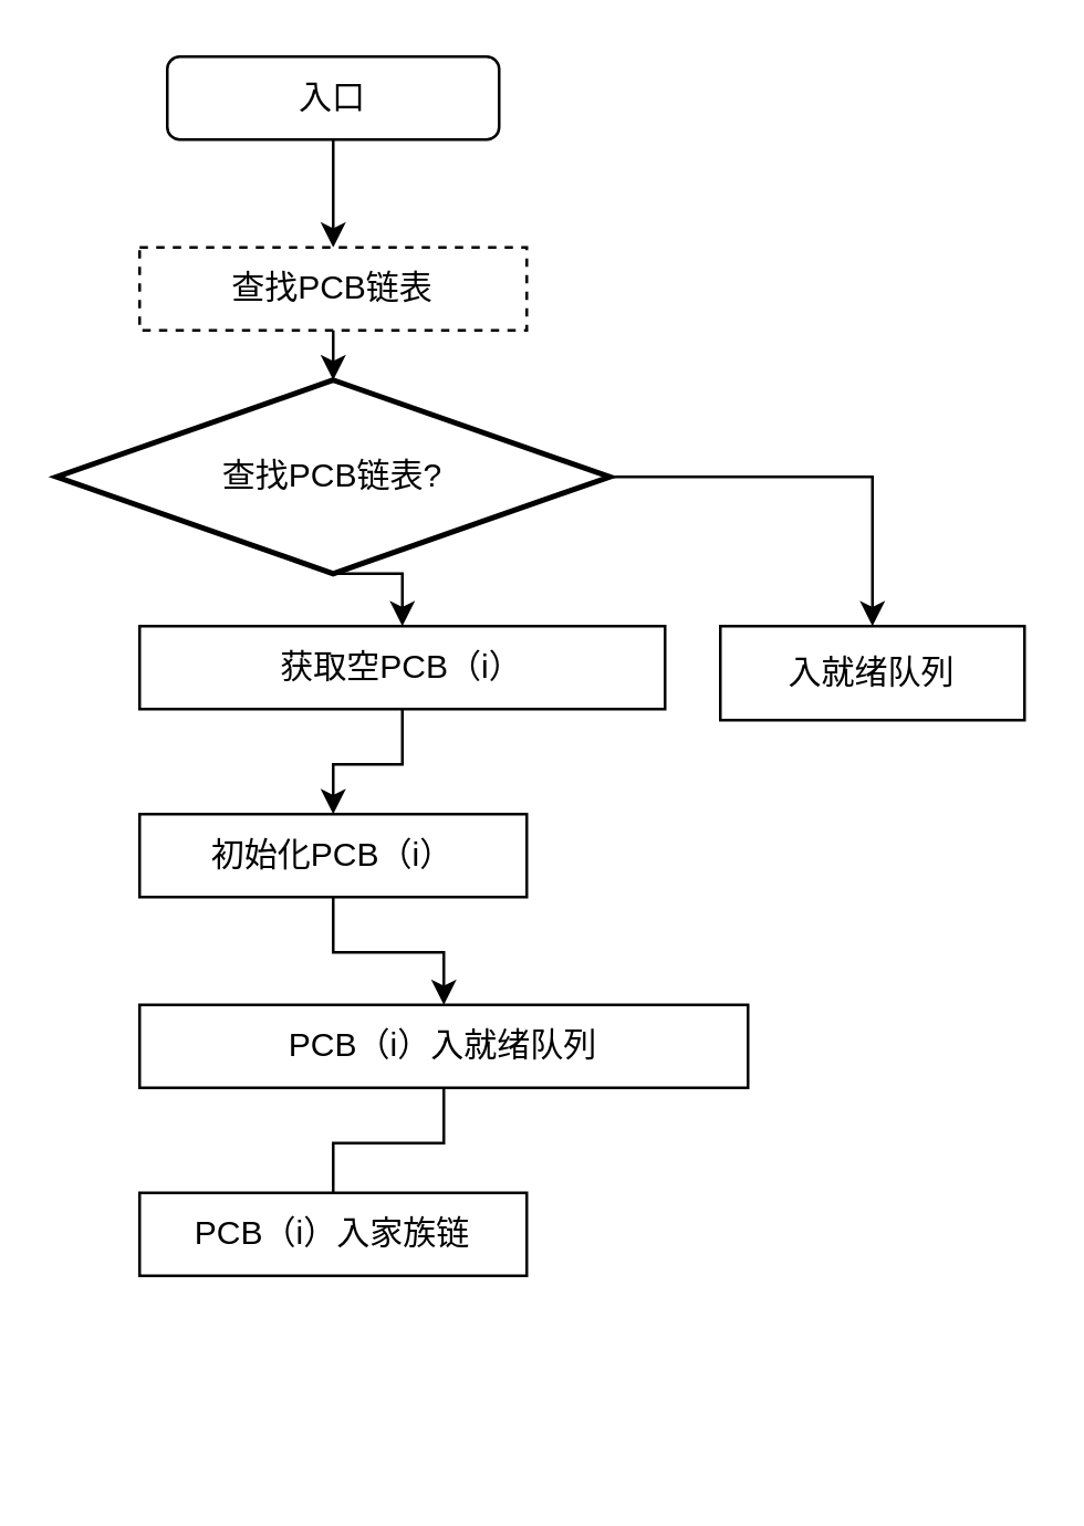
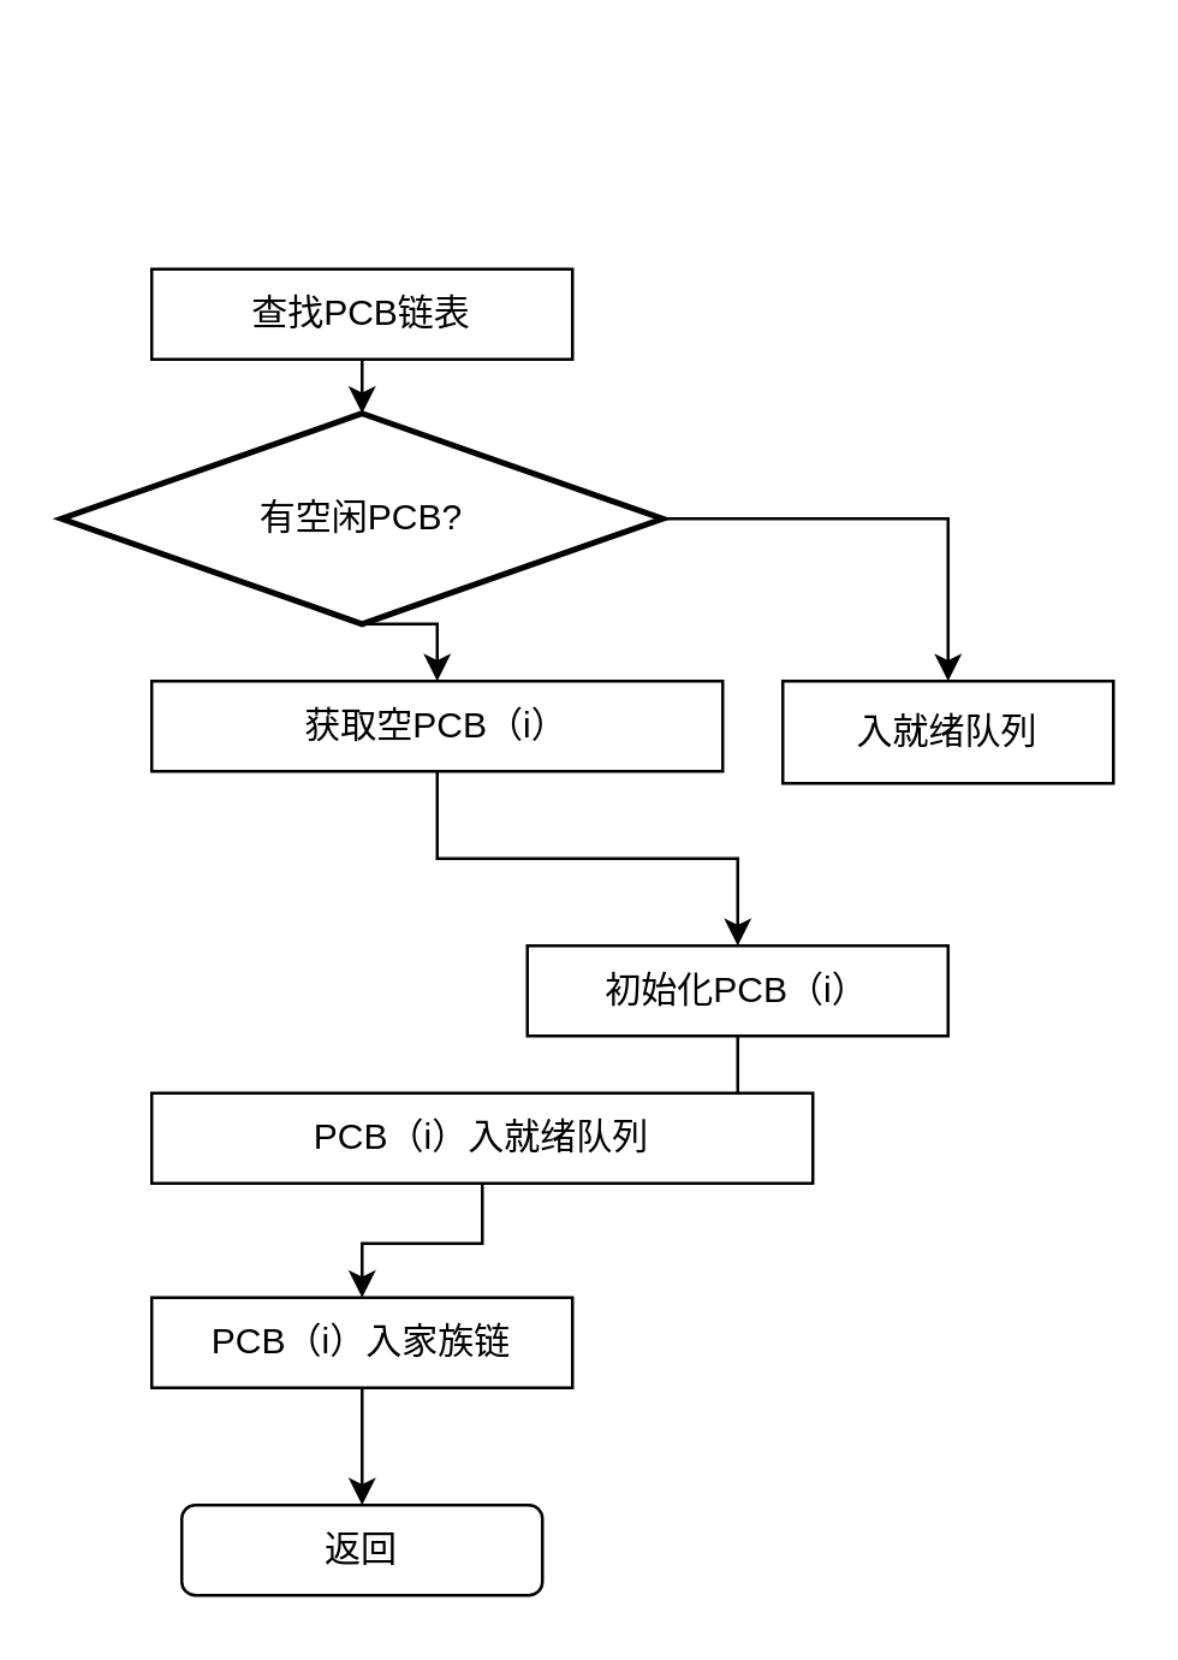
  <mxCell id="0" />
  <mxCell id="1" parent="0" />
- <mxCell id="2" style="edgeStyle=orthogonalEdgeStyle;rounded=0;orthogonalLoop=1;jettySize=auto;html=1;exitX=0.5;exitY=1;exitDx=0;exitDy=0;entryX=0.5;entryY=0;entryDx=0;entryDy=0;" edge="1" parent="1" source="3" target="4"><mxGeometry relative="1" as="geometry" /></mxCell>
- <mxCell id="3" value="入口" style="rounded=1;whiteSpace=wrap;html=1;" vertex="1" parent="1"><mxGeometry x="60" y="20" width="120" height="30" as="geometry" /></mxCell>
- <mxCell id="4" value="查找PCB链表" style="rounded=0;whiteSpace=wrap;html=1;dashed=1;" vertex="1" parent="1"><mxGeometry x="50" y="89" width="140" height="30" as="geometry" /></mxCell>
+ <mxCell id="4" value="查找PCB链表" style="rounded=0;whiteSpace=wrap;html=1;" vertex="1" parent="1"><mxGeometry x="50" y="89" width="140" height="30" as="geometry" /></mxCell>
  <mxCell id="5" style="edgeStyle=orthogonalEdgeStyle;rounded=0;orthogonalLoop=1;jettySize=auto;html=1;exitX=0.5;exitY=1;exitDx=0;exitDy=0;exitPerimeter=0;entryX=0.5;entryY=0;entryDx=0;entryDy=0;" edge="1" parent="1" source="7" target="10"><mxGeometry relative="1" as="geometry" /></mxCell>
  <mxCell id="6" style="edgeStyle=orthogonalEdgeStyle;rounded=0;orthogonalLoop=1;jettySize=auto;html=1;exitX=1;exitY=0.5;exitDx=0;exitDy=0;exitPerimeter=0;entryX=0.5;entryY=0;entryDx=0;entryDy=0;" edge="1" parent="1" source="7" target="8"><mxGeometry relative="1" as="geometry" /></mxCell>
- <mxCell id="7" value="查找PCB链表?" style="strokeWidth=2;html=1;shape=mxgraph.flowchart.decision;whiteSpace=wrap;" vertex="1" parent="1"><mxGeometry x="20" y="137" width="200" height="70" as="geometry" /></mxCell>
+ <mxCell id="7" value="有空闲PCB?" style="strokeWidth=2;html=1;shape=mxgraph.flowchart.decision;whiteSpace=wrap;" vertex="1" parent="1"><mxGeometry x="20" y="137" width="200" height="70" as="geometry" /></mxCell>
  <mxCell id="8" value="入就绪队列" style="rounded=0;whiteSpace=wrap;html=1;" vertex="1" parent="1"><mxGeometry x="260" y="226" width="110" height="34" as="geometry" /></mxCell>
  <mxCell id="9" style="edgeStyle=orthogonalEdgeStyle;rounded=0;orthogonalLoop=1;jettySize=auto;html=1;exitX=0.5;exitY=1;exitDx=0;exitDy=0;entryX=0.5;entryY=0;entryDx=0;entryDy=0;" edge="1" parent="1" source="10" target="12"><mxGeometry relative="1" as="geometry" /></mxCell>
  <mxCell id="10" value="获取空PCB（i）" style="rounded=0;whiteSpace=wrap;html=1;" vertex="1" parent="1"><mxGeometry x="50" y="226" width="190" height="30" as="geometry" /></mxCell>
  <mxCell id="11" style="edgeStyle=orthogonalEdgeStyle;rounded=0;orthogonalLoop=1;jettySize=auto;html=1;exitX=0.5;exitY=1;exitDx=0;exitDy=0;entryX=0.5;entryY=0;entryDx=0;entryDy=0;" edge="1" parent="1" source="12" target="14"><mxGeometry relative="1" as="geometry" /></mxCell>
- <mxCell id="12" value="初始化PCB（i）" style="rounded=0;whiteSpace=wrap;html=1;" vertex="1" parent="1"><mxGeometry x="50" y="294" width="140" height="30" as="geometry" /></mxCell>
- <mxCell id="13" style="edgeStyle=orthogonalEdgeStyle;rounded=0;orthogonalLoop=1;jettySize=auto;html=1;exitX=0.5;exitY=1;exitDx=0;exitDy=0;entryX=0.5;entryY=0;entryDx=0;entryDy=0;endArrow=none;" edge="1" parent="1" source="14" target="16"><mxGeometry relative="1" as="geometry" /></mxCell>
+ <mxCell id="12" value="初始化PCB（i）" style="rounded=0;whiteSpace=wrap;html=1;" vertex="1" parent="1"><mxGeometry x="175" y="314" width="140" height="30" as="geometry" /></mxCell>
+ <mxCell id="13" style="edgeStyle=orthogonalEdgeStyle;rounded=0;orthogonalLoop=1;jettySize=auto;html=1;exitX=0.5;exitY=1;exitDx=0;exitDy=0;entryX=0.5;entryY=0;entryDx=0;entryDy=0;" edge="1" parent="1" source="14" target="16"><mxGeometry relative="1" as="geometry" /></mxCell>
  <mxCell id="14" value="PCB（i）入就绪队列" style="rounded=0;whiteSpace=wrap;html=1;" vertex="1" parent="1"><mxGeometry x="50" y="363" width="220" height="30" as="geometry" /></mxCell>
+ <mxCell id="15" style="edgeStyle=orthogonalEdgeStyle;rounded=0;orthogonalLoop=1;jettySize=auto;html=1;exitX=0.5;exitY=1;exitDx=0;exitDy=0;entryX=0.5;entryY=0;entryDx=0;entryDy=0;" edge="1" parent="1" source="16" target="17"><mxGeometry relative="1" as="geometry" /></mxCell>
  <mxCell id="16" value="PCB（i）入家族链" style="rounded=0;whiteSpace=wrap;html=1;" vertex="1" parent="1"><mxGeometry x="50" y="431" width="140" height="30" as="geometry" /></mxCell>
+ <mxCell id="17" value="返回" style="rounded=1;whiteSpace=wrap;html=1;" vertex="1" parent="1"><mxGeometry x="60" y="500" width="120" height="30" as="geometry" /></mxCell>
  <mxCell id="18" style="edgeStyle=orthogonalEdgeStyle;rounded=0;orthogonalLoop=1;jettySize=auto;html=1;exitX=0.5;exitY=1;exitDx=0;exitDy=0;entryX=0.5;entryY=0;entryDx=0;entryDy=0;entryPerimeter=0;" edge="1" parent="1" source="4" target="7"><mxGeometry relative="1" as="geometry" /></mxCell>
